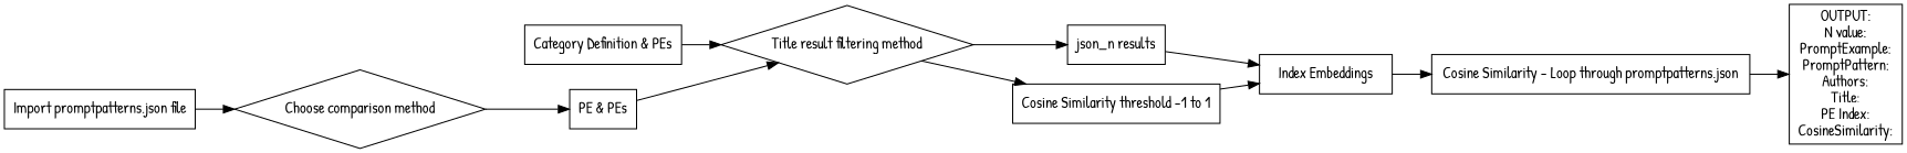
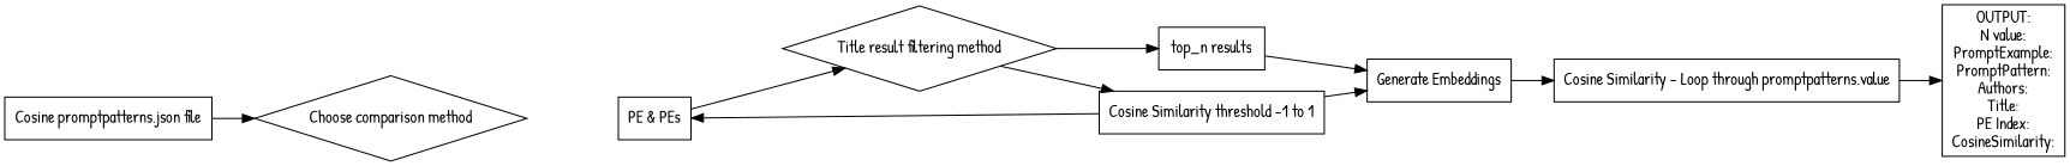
  digraph {
    fontname="Patrick Hand"
    rankdir=LR
    node [fontname="Patrick Hand" shape=box]
    edge [fontname="Patrick Hand"]
    "Choose comparison method" [height=1 shape=diamond]
-   "Import promptpatterns.json file"
+   "Import promptpatterns.json file" [label="Cosine promptpatterns.json file"]
    "PE & PEs"
    n4 [height=1 label="Title result filtering method" shape=diamond]
-   "Category Definition & PEs"
-   "top_n results" [label="json_n results"]
+   "top_n results"
    "Cosine Similarity threshold -1 to 1"
-   "Generate Embeddings" [label="Index Embeddings"]
-   "Cosine Similarity - Loop through promptpatterns.json"
+   "Generate Embeddings"
+   "Cosine Similarity - Loop through promptpatterns.json" [label="Cosine Similarity - Loop through promptpatterns.value"]
    n10 [label="OUTPUT:\nN value:\nPromptExample:\nPromptPattern:\nAuthors:\nTitle:\nPE Index:\nCosineSimilarity:"]
-   "Choose comparison method" -> "PE & PEs"
+   "Cosine Similarity threshold -1 to 1" -> "PE & PEs"
    "Import promptpatterns.json file" -> "Choose comparison method"
    "PE & PEs" -> n4
    n4 -> "top_n results"
    n4 -> "Cosine Similarity threshold -1 to 1"
-   "Category Definition & PEs" -> n4
    "top_n results" -> "Generate Embeddings"
    "Cosine Similarity threshold -1 to 1" -> "Generate Embeddings"
    "Generate Embeddings" -> "Cosine Similarity - Loop through promptpatterns.json"
    "Cosine Similarity - Loop through promptpatterns.json" -> n10
  }
